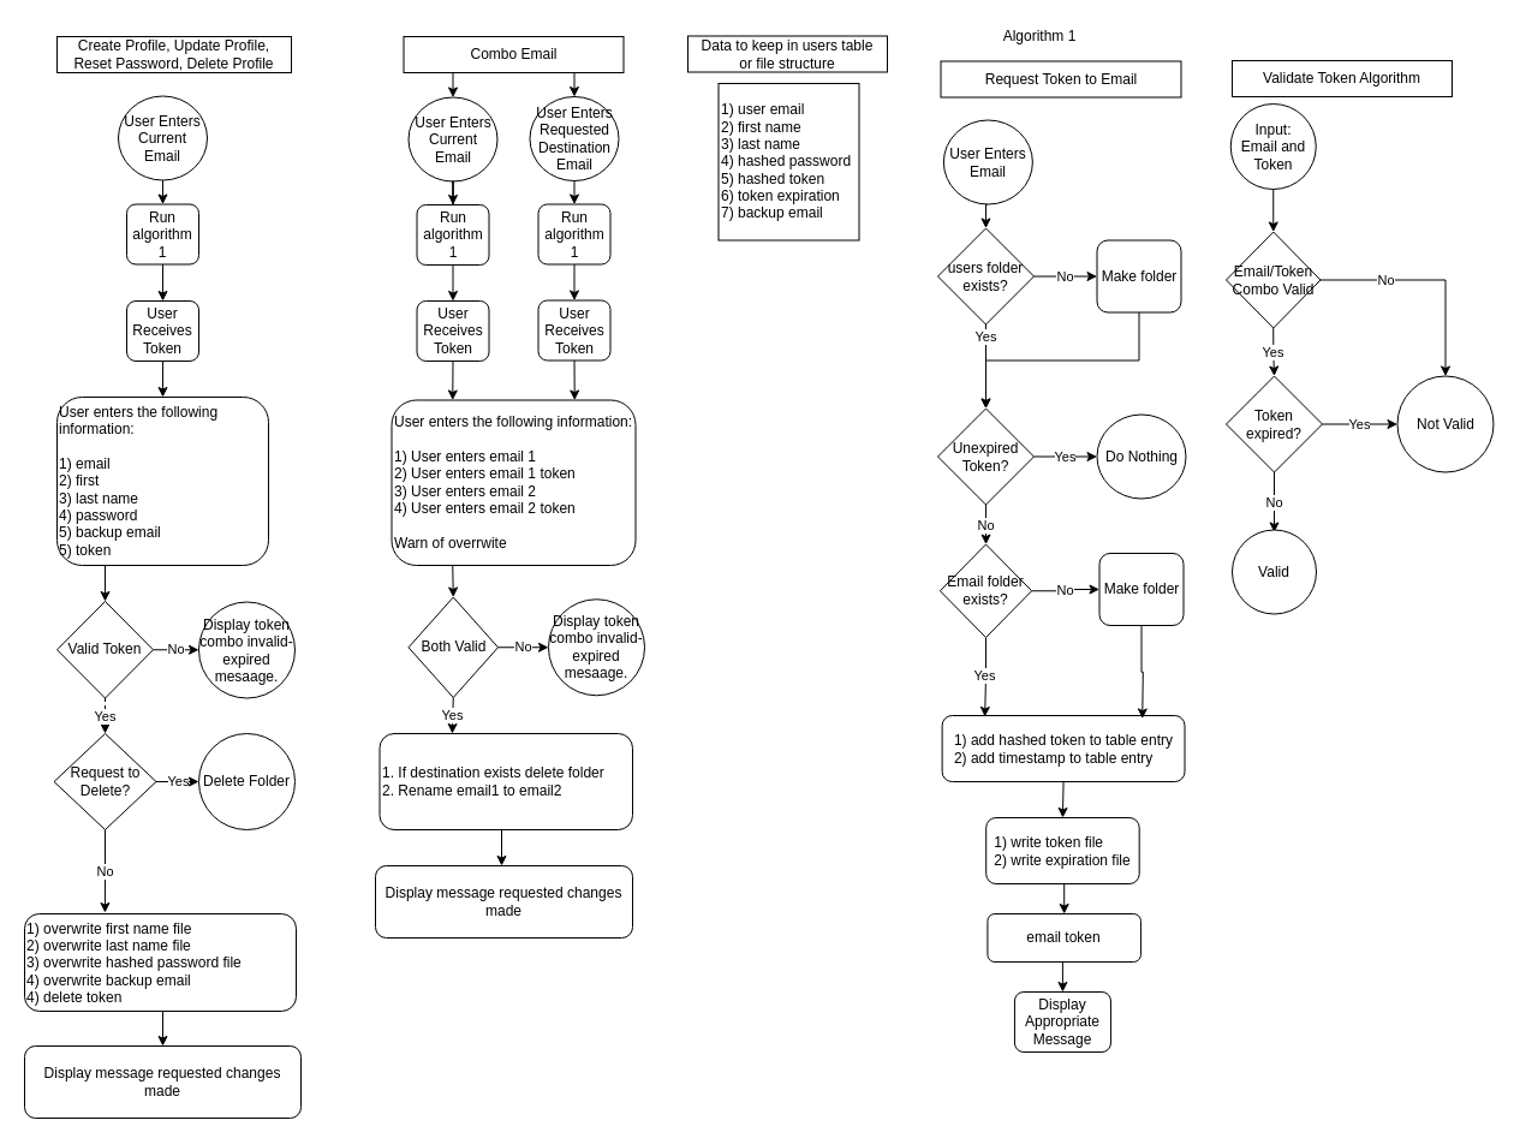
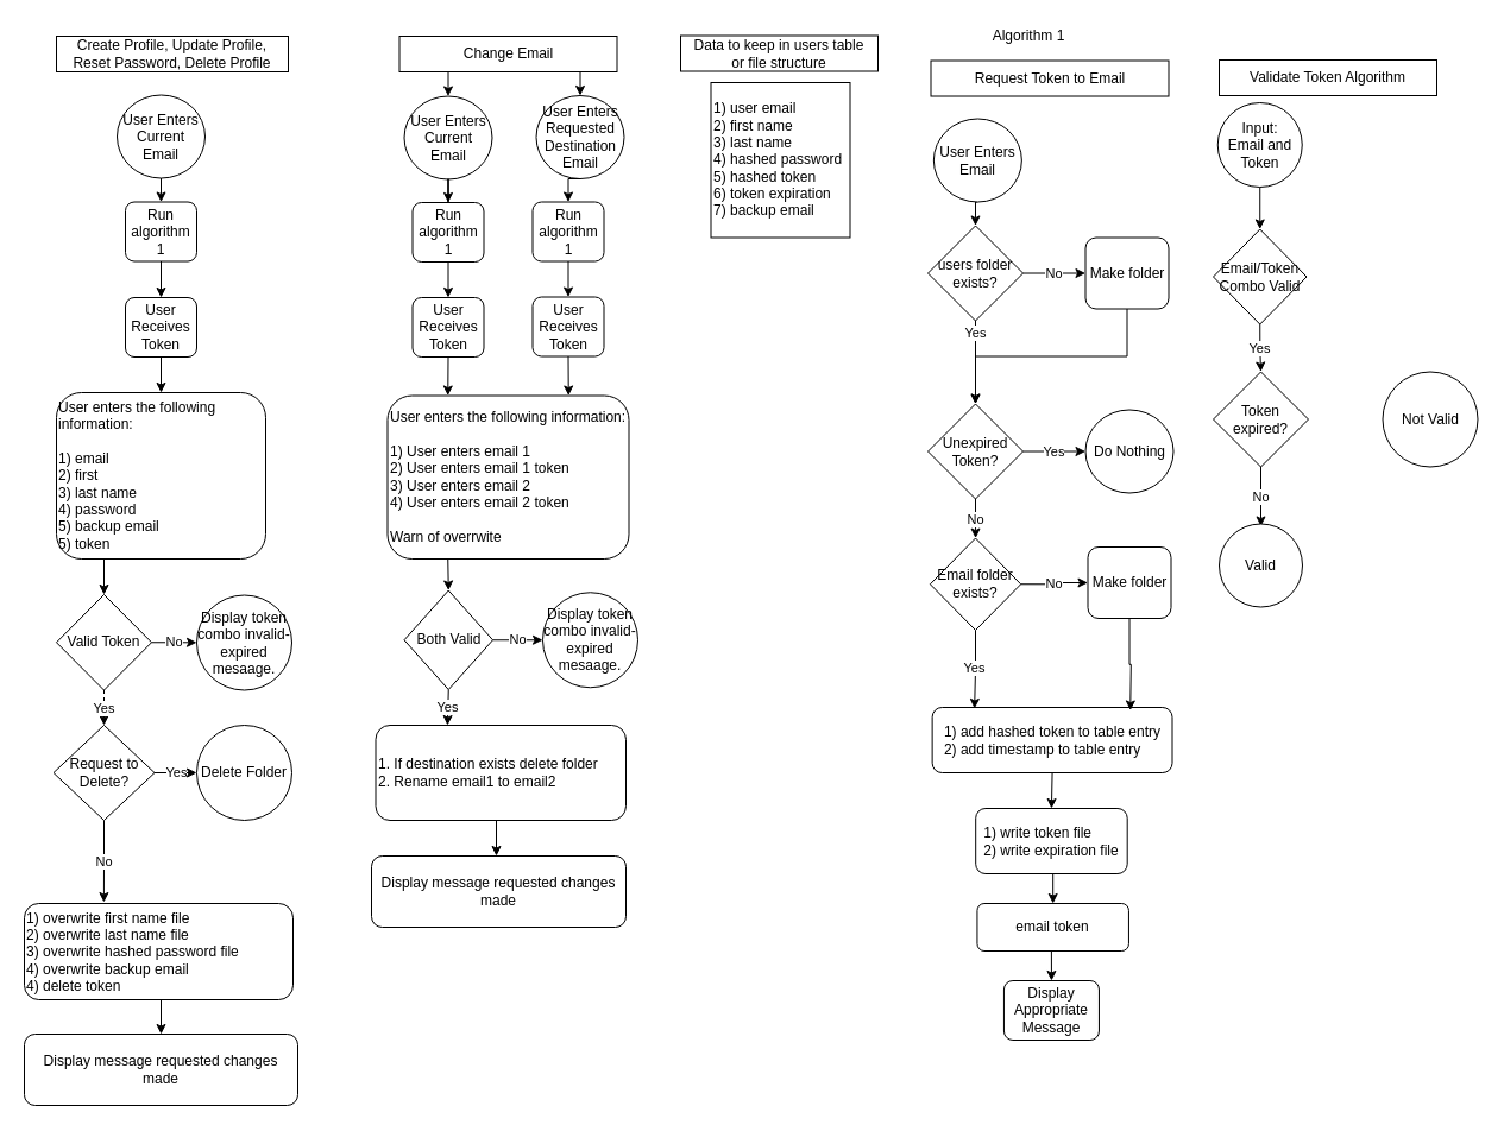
  <mxCell id="0" />
  <mxCell id="1" parent="0" />
  <mxCell id="2" value="Request Token to Email" style="rounded=0;whiteSpace=wrap;html=1;align=center;" parent="1" vertex="1"><mxGeometry x="782.5" y="50.5" width="200" height="30" as="geometry" /></mxCell>
  <mxCell id="3" value="1) user email&lt;br&gt;2) first name&lt;br&gt;3) last name&lt;br&gt;4) hashed password&lt;br&gt;5) hashed token&lt;br&gt;6) token expiration&lt;br&gt;7) backup email&lt;br&gt;&lt;div style=&quot;text-align: justify&quot;&gt;&lt;/div&gt;" style="rounded=0;whiteSpace=wrap;html=1;align=left;" parent="1" vertex="1"><mxGeometry x="597.5" y="69" width="117" height="130.5" as="geometry" /></mxCell>
  <mxCell id="4" style="edgeStyle=orthogonalEdgeStyle;rounded=0;orthogonalLoop=1;jettySize=auto;html=1;exitX=0.5;exitY=1;exitDx=0;exitDy=0;entryX=0.5;entryY=0;entryDx=0;entryDy=0;" edge="1" parent="1" source="5" target="48"><mxGeometry relative="1" as="geometry"><Array as="points"><mxPoint x="87" y="450" /></Array></mxGeometry></mxCell>
  <mxCell id="5" value="User enters the following information:&lt;br&gt;&lt;br&gt;1) email&lt;br&gt;2) first&lt;br&gt;3) last name&lt;br&gt;4) password&lt;br&gt;5) backup email&lt;br&gt;5) token" style="rounded=1;whiteSpace=wrap;html=1;align=left;" parent="1" vertex="1"><mxGeometry x="47" y="330" width="176" height="140" as="geometry" /></mxCell>
  <mxCell id="6" value="No" style="edgeStyle=orthogonalEdgeStyle;rounded=0;orthogonalLoop=1;jettySize=auto;html=1;exitX=0.5;exitY=1;exitDx=0;exitDy=0;entryX=0.5;entryY=0;entryDx=0;entryDy=0;" parent="1" source="8" edge="1"><mxGeometry relative="1" as="geometry"><mxPoint x="1060" y="442.5" as="targetPoint" /></mxGeometry></mxCell>
- <mxCell id="7" value="Yes" style="edgeStyle=orthogonalEdgeStyle;rounded=0;orthogonalLoop=1;jettySize=auto;html=1;exitX=1;exitY=0.5;exitDx=0;exitDy=0;entryX=0;entryY=0.5;entryDx=0;entryDy=0;" parent="1" source="8" target="34" edge="1"><mxGeometry relative="1" as="geometry" /></mxCell>
  <mxCell id="8" value="Token expired?" style="rhombus;whiteSpace=wrap;html=1;" parent="1" vertex="1"><mxGeometry x="1020" y="312.5" width="80" height="80" as="geometry" /></mxCell>
  <mxCell id="9" style="edgeStyle=orthogonalEdgeStyle;rounded=0;orthogonalLoop=1;jettySize=auto;html=1;exitX=0.5;exitY=1;exitDx=0;exitDy=0;entryX=0.5;entryY=0;entryDx=0;entryDy=0;" edge="1" parent="1" source="10" target="55"><mxGeometry relative="1" as="geometry" /></mxCell>
  <mxCell id="10" value="1) overwrite first name file&lt;br&gt;2) overwrite last name file&lt;br&gt;3) overwrite hashed password file&lt;br&gt;4) overwrite backup email&lt;br&gt;4) delete token" style="rounded=1;whiteSpace=wrap;html=1;align=left;" parent="1" vertex="1"><mxGeometry x="20" y="760" width="226" height="81" as="geometry" /></mxCell>
  <mxCell id="11" value="Create Profile, Update Profile, Reset Password, Delete Profile" style="rounded=0;whiteSpace=wrap;html=1;align=center;" parent="1" vertex="1"><mxGeometry x="47" y="30" width="195" height="30" as="geometry" /></mxCell>
  <mxCell id="12" value="&lt;span&gt;Data to keep in users table&lt;/span&gt;&lt;br&gt;&lt;span&gt;or file structure&lt;/span&gt;" style="rounded=0;whiteSpace=wrap;html=1;align=center;" parent="1" vertex="1"><mxGeometry x="572" y="29.5" width="166" height="30" as="geometry" /></mxCell>
  <mxCell id="13" value="Yes" style="edgeStyle=orthogonalEdgeStyle;rounded=0;orthogonalLoop=1;jettySize=auto;html=1;exitX=0.5;exitY=1;exitDx=0;exitDy=0;entryX=0.5;entryY=0;entryDx=0;entryDy=0;" parent="1" source="15" target="8" edge="1"><mxGeometry relative="1" as="geometry" /></mxCell>
- <mxCell id="14" value="No" style="edgeStyle=orthogonalEdgeStyle;rounded=0;orthogonalLoop=1;jettySize=auto;html=1;exitX=1;exitY=0.5;exitDx=0;exitDy=0;entryX=0.5;entryY=0;entryDx=0;entryDy=0;" parent="1" source="15" target="34" edge="1"><mxGeometry x="-0.413" relative="1" as="geometry"><mxPoint as="offset" /></mxGeometry></mxCell>
  <mxCell id="15" value="Email/Token Combo Valid" style="rhombus;whiteSpace=wrap;html=1;" parent="1" vertex="1"><mxGeometry x="1020" y="192.5" width="78.5" height="80" as="geometry" /></mxCell>
  <mxCell id="16" style="edgeStyle=orthogonalEdgeStyle;rounded=0;orthogonalLoop=1;jettySize=auto;html=1;exitX=0.5;exitY=1;exitDx=0;exitDy=0;entryX=0.5;entryY=0;entryDx=0;entryDy=0;" parent="1" source="17" target="37" edge="1"><mxGeometry relative="1" as="geometry" /></mxCell>
  <mxCell id="17" value="User Enters Email" style="ellipse;whiteSpace=wrap;html=1;" parent="1" vertex="1"><mxGeometry x="784.87" y="99.5" width="74" height="70" as="geometry" /></mxCell>
  <mxCell id="18" value="Yes" style="edgeStyle=orthogonalEdgeStyle;rounded=0;orthogonalLoop=1;jettySize=auto;html=1;exitX=1;exitY=0.5;exitDx=0;exitDy=0;entryX=0;entryY=0.5;entryDx=0;entryDy=0;" parent="1" source="20" target="21" edge="1"><mxGeometry relative="1" as="geometry" /></mxCell>
  <mxCell id="19" value="No" style="edgeStyle=orthogonalEdgeStyle;rounded=0;orthogonalLoop=1;jettySize=auto;html=1;exitX=0.5;exitY=1;exitDx=0;exitDy=0;" parent="1" source="20" target="31" edge="1"><mxGeometry relative="1" as="geometry" /></mxCell>
  <mxCell id="20" value="Unexpired Token?" style="rhombus;whiteSpace=wrap;html=1;" parent="1" vertex="1"><mxGeometry x="780" y="339.5" width="80" height="80" as="geometry" /></mxCell>
  <mxCell id="21" value="Do Nothing" style="ellipse;whiteSpace=wrap;html=1;" parent="1" vertex="1"><mxGeometry x="912.5" y="344.5" width="74" height="70" as="geometry" /></mxCell>
  <mxCell id="22" style="edgeStyle=orthogonalEdgeStyle;rounded=0;orthogonalLoop=1;jettySize=auto;html=1;exitX=0.5;exitY=1;exitDx=0;exitDy=0;entryX=0.5;entryY=0;entryDx=0;entryDy=0;" parent="1" source="23" target="25" edge="1"><mxGeometry relative="1" as="geometry" /></mxCell>
  <mxCell id="23" value="&lt;div style=&quot;text-align: left&quot;&gt;&lt;span&gt;1) write token file&lt;/span&gt;&lt;/div&gt;&lt;div style=&quot;text-align: left&quot;&gt;&lt;span&gt;2) write expiration file&lt;/span&gt;&lt;/div&gt;" style="rounded=1;whiteSpace=wrap;html=1;" parent="1" vertex="1"><mxGeometry x="820.19" y="680" width="127.5" height="55" as="geometry" /></mxCell>
  <mxCell id="24" style="edgeStyle=orthogonalEdgeStyle;rounded=0;orthogonalLoop=1;jettySize=auto;html=1;exitX=0.5;exitY=1;exitDx=0;exitDy=0;entryX=0.5;entryY=0;entryDx=0;entryDy=0;" parent="1" source="25" target="26" edge="1"><mxGeometry relative="1" as="geometry" /></mxCell>
  <mxCell id="25" value="email token" style="rounded=1;whiteSpace=wrap;html=1;" parent="1" vertex="1"><mxGeometry x="821.44" y="760" width="127.5" height="40" as="geometry" /></mxCell>
  <mxCell id="26" value="Display Appropriate Message" style="rounded=1;whiteSpace=wrap;html=1;" parent="1" vertex="1"><mxGeometry x="843.94" y="825" width="80" height="50" as="geometry" /></mxCell>
  <mxCell id="27" style="edgeStyle=orthogonalEdgeStyle;rounded=0;orthogonalLoop=1;jettySize=auto;html=1;exitX=0.5;exitY=1;exitDx=0;exitDy=0;entryX=0.5;entryY=0;entryDx=0;entryDy=0;" parent="1" source="28" target="23" edge="1"><mxGeometry relative="1" as="geometry" /></mxCell>
  <mxCell id="28" value="&lt;div style=&quot;text-align: left&quot;&gt;&lt;span&gt;1) add hashed token to table entry&lt;/span&gt;&lt;/div&gt;&lt;div style=&quot;text-align: left&quot;&gt;&lt;span&gt;2) add timestamp to table entry&lt;/span&gt;&lt;/div&gt;" style="rounded=1;whiteSpace=wrap;html=1;" parent="1" vertex="1"><mxGeometry x="783.63" y="595" width="201.87" height="55" as="geometry" /></mxCell>
  <mxCell id="29" value="No" style="edgeStyle=orthogonalEdgeStyle;rounded=0;orthogonalLoop=1;jettySize=auto;html=1;exitX=1;exitY=0.5;exitDx=0;exitDy=0;entryX=0;entryY=0.5;entryDx=0;entryDy=0;" parent="1" source="31" target="33" edge="1"><mxGeometry relative="1" as="geometry" /></mxCell>
  <mxCell id="30" value="Yes" style="edgeStyle=orthogonalEdgeStyle;rounded=0;orthogonalLoop=1;jettySize=auto;html=1;exitX=0.5;exitY=1;exitDx=0;exitDy=0;entryX=0.176;entryY=0.018;entryDx=0;entryDy=0;entryPerimeter=0;" parent="1" source="31" target="28" edge="1"><mxGeometry relative="1" as="geometry" /></mxCell>
  <mxCell id="31" value="Email folder exists?" style="rhombus;whiteSpace=wrap;html=1;" parent="1" vertex="1"><mxGeometry x="781.88" y="452.5" width="76.25" height="77.5" as="geometry" /></mxCell>
  <mxCell id="32" style="edgeStyle=orthogonalEdgeStyle;rounded=0;orthogonalLoop=1;jettySize=auto;html=1;exitX=0.5;exitY=1;exitDx=0;exitDy=0;" parent="1" source="33" edge="1"><mxGeometry relative="1" as="geometry"><mxPoint x="950.25" y="597.5" as="targetPoint" /></mxGeometry></mxCell>
  <mxCell id="33" value="Make folder" style="rounded=1;whiteSpace=wrap;html=1;" parent="1" vertex="1"><mxGeometry x="914.5" y="460" width="70" height="60" as="geometry" /></mxCell>
  <mxCell id="34" value="&lt;span&gt;Not Valid&lt;/span&gt;" style="ellipse;whiteSpace=wrap;html=1;aspect=fixed;" parent="1" vertex="1"><mxGeometry x="1162.5" y="312.5" width="80" height="80" as="geometry" /></mxCell>
  <mxCell id="35" value="Yes&lt;br&gt;" style="edgeStyle=orthogonalEdgeStyle;rounded=0;orthogonalLoop=1;jettySize=auto;html=1;exitX=0.5;exitY=1;exitDx=0;exitDy=0;entryX=0.5;entryY=0;entryDx=0;entryDy=0;" parent="1" source="37" target="20" edge="1"><mxGeometry x="-0.714" relative="1" as="geometry"><mxPoint as="offset" /></mxGeometry></mxCell>
  <mxCell id="36" value="No" style="edgeStyle=orthogonalEdgeStyle;rounded=0;orthogonalLoop=1;jettySize=auto;html=1;exitX=1;exitY=0.5;exitDx=0;exitDy=0;entryX=0;entryY=0.5;entryDx=0;entryDy=0;" parent="1" source="37" target="39" edge="1"><mxGeometry relative="1" as="geometry" /></mxCell>
  <mxCell id="37" value="users folder exists?" style="rhombus;whiteSpace=wrap;html=1;" parent="1" vertex="1"><mxGeometry x="780" y="189.5" width="80" height="80" as="geometry" /></mxCell>
  <mxCell id="38" style="edgeStyle=orthogonalEdgeStyle;rounded=0;orthogonalLoop=1;jettySize=auto;html=1;exitX=0.5;exitY=1;exitDx=0;exitDy=0;" parent="1" source="39" target="20" edge="1"><mxGeometry relative="1" as="geometry" /></mxCell>
  <mxCell id="39" value="Make folder" style="rounded=1;whiteSpace=wrap;html=1;" parent="1" vertex="1"><mxGeometry x="912.5" y="199.5" width="70" height="60" as="geometry" /></mxCell>
  <mxCell id="40" value="Algorithm 1" style="text;html=1;strokeColor=none;fillColor=none;align=center;verticalAlign=middle;whiteSpace=wrap;rounded=0;" vertex="1" parent="1"><mxGeometry x="830.12" y="20" width="70" height="20" as="geometry" /></mxCell>
  <mxCell id="41" value="Valid" style="ellipse;whiteSpace=wrap;html=1;aspect=fixed;" vertex="1" parent="1"><mxGeometry x="1025" y="440.5" width="70" height="70" as="geometry" /></mxCell>
  <mxCell id="42" style="edgeStyle=orthogonalEdgeStyle;rounded=0;orthogonalLoop=1;jettySize=auto;html=1;exitX=0.5;exitY=1;exitDx=0;exitDy=0;entryX=0.5;entryY=0;entryDx=0;entryDy=0;" edge="1" parent="1" source="43" target="15"><mxGeometry relative="1" as="geometry" /></mxCell>
  <mxCell id="43" value="Input:&lt;br&gt;Email and&lt;br&gt;Token" style="ellipse;whiteSpace=wrap;html=1;aspect=fixed;" vertex="1" parent="1"><mxGeometry x="1023.75" y="86" width="71" height="71" as="geometry" /></mxCell>
  <mxCell id="44" value="Validate Token Algorithm" style="rounded=0;whiteSpace=wrap;html=1;" vertex="1" parent="1"><mxGeometry x="1025" y="50" width="183" height="30" as="geometry" /></mxCell>
  <mxCell id="45" value="&lt;span&gt;Display token combo invalid- expired mesaage.&lt;/span&gt;" style="ellipse;whiteSpace=wrap;html=1;aspect=fixed;" vertex="1" parent="1"><mxGeometry x="165" y="500.5" width="80" height="80" as="geometry" /></mxCell>
  <mxCell id="46" value="No" style="edgeStyle=orthogonalEdgeStyle;rounded=0;orthogonalLoop=1;jettySize=auto;html=1;exitX=1;exitY=0.5;exitDx=0;exitDy=0;entryX=0;entryY=0.5;entryDx=0;entryDy=0;" edge="1" parent="1" source="48" target="45"><mxGeometry relative="1" as="geometry" /></mxCell>
  <mxCell id="47" value="Yes" style="edgeStyle=orthogonalEdgeStyle;rounded=0;orthogonalLoop=1;jettySize=auto;html=1;exitX=0.5;exitY=1;exitDx=0;exitDy=0;dashed=1;" edge="1" parent="1" source="48" target="82"><mxGeometry relative="1" as="geometry" /></mxCell>
  <mxCell id="48" value="Valid Token" style="rhombus;whiteSpace=wrap;html=1;" vertex="1" parent="1"><mxGeometry x="47" y="500" width="80" height="80.5" as="geometry" /></mxCell>
  <mxCell id="49" style="edgeStyle=orthogonalEdgeStyle;rounded=0;orthogonalLoop=1;jettySize=auto;html=1;exitX=0.5;exitY=1;exitDx=0;exitDy=0;entryX=0.5;entryY=0;entryDx=0;entryDy=0;" edge="1" parent="1" source="50" target="52"><mxGeometry relative="1" as="geometry" /></mxCell>
  <mxCell id="50" value="User Enters Current Email" style="ellipse;whiteSpace=wrap;html=1;" vertex="1" parent="1"><mxGeometry x="98" y="79.5" width="74" height="70" as="geometry" /></mxCell>
  <mxCell id="51" style="edgeStyle=orthogonalEdgeStyle;rounded=0;orthogonalLoop=1;jettySize=auto;html=1;exitX=0.5;exitY=1;exitDx=0;exitDy=0;entryX=0.5;entryY=0;entryDx=0;entryDy=0;" edge="1" parent="1" source="52" target="54"><mxGeometry relative="1" as="geometry" /></mxCell>
  <mxCell id="52" value="Run algorithm 1" style="rounded=1;whiteSpace=wrap;html=1;" vertex="1" parent="1"><mxGeometry x="105" y="169.5" width="60" height="50" as="geometry" /></mxCell>
  <mxCell id="53" style="edgeStyle=orthogonalEdgeStyle;rounded=0;orthogonalLoop=1;jettySize=auto;html=1;exitX=0.5;exitY=1;exitDx=0;exitDy=0;entryX=0.5;entryY=0;entryDx=0;entryDy=0;" edge="1" parent="1" source="54" target="5"><mxGeometry relative="1" as="geometry" /></mxCell>
  <mxCell id="54" value="User Receives Token" style="rounded=1;whiteSpace=wrap;html=1;" vertex="1" parent="1"><mxGeometry x="105" y="250" width="60" height="50" as="geometry" /></mxCell>
  <mxCell id="55" value="Display message requested changes made" style="rounded=1;whiteSpace=wrap;html=1;shadow=0;gradientColor=none;" vertex="1" parent="1"><mxGeometry x="20" y="870" width="230" height="60" as="geometry" /></mxCell>
- <mxCell id="56" value="Combo Email" style="rounded=0;whiteSpace=wrap;html=1;" vertex="1" parent="1"><mxGeometry x="335.5" y="30" width="183" height="30" as="geometry" /></mxCell>
+ <mxCell id="56" value="Change Email" style="rounded=0;whiteSpace=wrap;html=1;" vertex="1" parent="1"><mxGeometry x="335.5" y="30" width="183" height="30" as="geometry" /></mxCell>
  <mxCell id="57" value="User Enters Current Email" style="ellipse;whiteSpace=wrap;html=1;" vertex="1" parent="1"><mxGeometry x="339.5" y="80.5" width="74" height="70" as="geometry" /></mxCell>
  <mxCell id="58" style="edgeStyle=orthogonalEdgeStyle;rounded=0;orthogonalLoop=1;jettySize=auto;html=1;exitX=0.25;exitY=1;exitDx=0;exitDy=0;entryX=0.5;entryY=0;entryDx=0;entryDy=0;" edge="1" parent="1" source="56" target="57"><mxGeometry relative="1" as="geometry" /></mxCell>
- <mxCell id="59" value="User Enters Requested Destination Email" style="ellipse;whiteSpace=wrap;html=1;" vertex="1" parent="1"><mxGeometry x="440.5" y="80" width="74" height="70" as="geometry" /></mxCell>
+ <mxCell id="59" value="User Enters Requested Destination Email" style="ellipse;whiteSpace=wrap;html=1;" vertex="1" parent="1"><mxGeometry x="450.5" y="80" width="74" height="70" as="geometry" /></mxCell>
  <mxCell id="60" style="edgeStyle=orthogonalEdgeStyle;rounded=0;orthogonalLoop=1;jettySize=auto;html=1;exitX=0.75;exitY=1;exitDx=0;exitDy=0;entryX=0.5;entryY=0;entryDx=0;entryDy=0;" edge="1" parent="1" source="56" target="59"><mxGeometry relative="1" as="geometry" /></mxCell>
  <mxCell id="61" value="Run algorithm 1" style="rounded=1;whiteSpace=wrap;html=1;" vertex="1" parent="1"><mxGeometry x="346.5" y="170" width="60" height="50" as="geometry" /></mxCell>
  <mxCell id="62" style="edgeStyle=orthogonalEdgeStyle;rounded=0;orthogonalLoop=1;jettySize=auto;html=1;exitX=0.5;exitY=1;exitDx=0;exitDy=0;" edge="1" parent="1" source="57" target="61"><mxGeometry relative="1" as="geometry" /></mxCell>
  <mxCell id="63" value="Run algorithm 1" style="rounded=1;whiteSpace=wrap;html=1;" vertex="1" parent="1"><mxGeometry x="447.5" y="169.5" width="60" height="50" as="geometry" /></mxCell>
  <mxCell id="64" style="edgeStyle=orthogonalEdgeStyle;rounded=0;orthogonalLoop=1;jettySize=auto;html=1;exitX=0.5;exitY=1;exitDx=0;exitDy=0;entryX=0.5;entryY=0;entryDx=0;entryDy=0;" edge="1" parent="1" source="59" target="63"><mxGeometry relative="1" as="geometry" /></mxCell>
  <mxCell id="65" value="&lt;span&gt;User enters the following information:&lt;br&gt;&lt;br&gt;1) User enters email 1&lt;/span&gt;&lt;br&gt;&lt;span&gt;2) User enters email 1 token&lt;/span&gt;&lt;br&gt;&lt;span&gt;3) User enters email 2&lt;/span&gt;&lt;br&gt;&lt;span&gt;4) User enters email 2 token&lt;br&gt;&lt;br&gt;Warn of overrwite&lt;br&gt;&lt;/span&gt;" style="rounded=1;whiteSpace=wrap;html=1;align=left;" vertex="1" parent="1"><mxGeometry x="325.5" y="332.5" width="203" height="137.5" as="geometry" /></mxCell>
  <mxCell id="66" style="edgeStyle=orthogonalEdgeStyle;rounded=0;orthogonalLoop=1;jettySize=auto;html=1;exitX=0.5;exitY=1;exitDx=0;exitDy=0;" edge="1" parent="1"><mxGeometry relative="1" as="geometry"><mxPoint x="418.75" y="690" as="sourcePoint" /><mxPoint x="417" y="720" as="targetPoint" /></mxGeometry></mxCell>
  <mxCell id="67" value="1. If destination exists delete folder&lt;br&gt;2. Rename email1 to email2" style="rounded=1;whiteSpace=wrap;html=1;align=left;" vertex="1" parent="1"><mxGeometry x="315.5" y="610" width="210.5" height="80" as="geometry" /></mxCell>
  <mxCell id="68" value="Yes" style="edgeStyle=orthogonalEdgeStyle;rounded=0;orthogonalLoop=1;jettySize=auto;html=1;exitX=0.5;exitY=1;exitDx=0;exitDy=0;entryX=0.287;entryY=0;entryDx=0;entryDy=0;entryPerimeter=0;" edge="1" parent="1" source="69" target="67"><mxGeometry relative="1" as="geometry" /></mxCell>
  <mxCell id="69" value="Both Valid" style="rhombus;whiteSpace=wrap;html=1;" vertex="1" parent="1"><mxGeometry x="339.5" y="496.5" width="74.5" height="83.5" as="geometry" /></mxCell>
  <mxCell id="70" style="edgeStyle=orthogonalEdgeStyle;rounded=0;orthogonalLoop=1;jettySize=auto;html=1;exitX=0.25;exitY=1;exitDx=0;exitDy=0;entryX=0.5;entryY=0;entryDx=0;entryDy=0;" edge="1" parent="1" source="65" target="69"><mxGeometry relative="1" as="geometry" /></mxCell>
  <mxCell id="71" style="edgeStyle=orthogonalEdgeStyle;rounded=0;orthogonalLoop=1;jettySize=auto;html=1;exitX=0.5;exitY=1;exitDx=0;exitDy=0;entryX=0.25;entryY=0;entryDx=0;entryDy=0;" edge="1" parent="1" source="72" target="65"><mxGeometry relative="1" as="geometry" /></mxCell>
  <mxCell id="72" value="User Receives Token" style="rounded=1;whiteSpace=wrap;html=1;" vertex="1" parent="1"><mxGeometry x="346.5" y="250" width="60" height="50" as="geometry" /></mxCell>
  <mxCell id="73" style="edgeStyle=orthogonalEdgeStyle;rounded=0;orthogonalLoop=1;jettySize=auto;html=1;exitX=0.5;exitY=1;exitDx=0;exitDy=0;entryX=0.5;entryY=0;entryDx=0;entryDy=0;" edge="1" parent="1" source="61" target="72"><mxGeometry relative="1" as="geometry" /></mxCell>
  <mxCell id="74" style="edgeStyle=orthogonalEdgeStyle;rounded=0;orthogonalLoop=1;jettySize=auto;html=1;exitX=0.5;exitY=1;exitDx=0;exitDy=0;entryX=0.75;entryY=0;entryDx=0;entryDy=0;" edge="1" parent="1" source="75" target="65"><mxGeometry relative="1" as="geometry"><mxPoint x="469.559" y="1240.5" as="targetPoint" /></mxGeometry></mxCell>
  <mxCell id="75" value="User Receives Token" style="rounded=1;whiteSpace=wrap;html=1;" vertex="1" parent="1"><mxGeometry x="447.5" y="249.5" width="60" height="50" as="geometry" /></mxCell>
  <mxCell id="76" style="edgeStyle=orthogonalEdgeStyle;rounded=0;orthogonalLoop=1;jettySize=auto;html=1;exitX=0.5;exitY=1;exitDx=0;exitDy=0;entryX=0.5;entryY=0;entryDx=0;entryDy=0;" edge="1" parent="1" source="63" target="75"><mxGeometry relative="1" as="geometry" /></mxCell>
  <mxCell id="77" value="&lt;span&gt;Display token combo invalid- expired mesaage.&lt;/span&gt;" style="ellipse;whiteSpace=wrap;html=1;aspect=fixed;" vertex="1" parent="1"><mxGeometry x="456" y="498.25" width="80" height="80" as="geometry" /></mxCell>
  <mxCell id="78" value="No" style="edgeStyle=orthogonalEdgeStyle;rounded=0;orthogonalLoop=1;jettySize=auto;html=1;exitX=1;exitY=0.5;exitDx=0;exitDy=0;entryX=0;entryY=0.5;entryDx=0;entryDy=0;" edge="1" parent="1" source="69" target="77"><mxGeometry relative="1" as="geometry" /></mxCell>
  <mxCell id="79" value="Display message requested changes made" style="rounded=1;whiteSpace=wrap;html=1;shadow=0;gradientColor=none;" vertex="1" parent="1"><mxGeometry x="312" y="720" width="214" height="60" as="geometry" /></mxCell>
  <mxCell id="80" value="Yes" style="edgeStyle=orthogonalEdgeStyle;rounded=0;orthogonalLoop=1;jettySize=auto;html=1;exitX=1;exitY=0.5;exitDx=0;exitDy=0;entryX=0;entryY=0.5;entryDx=0;entryDy=0;" edge="1" parent="1" source="82" target="83"><mxGeometry relative="1" as="geometry" /></mxCell>
  <mxCell id="81" value="No" style="edgeStyle=orthogonalEdgeStyle;rounded=0;orthogonalLoop=1;jettySize=auto;html=1;exitX=0.5;exitY=1;exitDx=0;exitDy=0;entryX=0.296;entryY=-0.012;entryDx=0;entryDy=0;entryPerimeter=0;" edge="1" parent="1" source="82" target="10"><mxGeometry relative="1" as="geometry" /></mxCell>
  <mxCell id="82" value="Request to Delete?" style="rhombus;whiteSpace=wrap;html=1;shadow=0;gradientColor=none;" vertex="1" parent="1"><mxGeometry x="44.5" y="610" width="85" height="80" as="geometry" /></mxCell>
  <mxCell id="83" value="&lt;span&gt;Delete Folder&lt;/span&gt;" style="ellipse;whiteSpace=wrap;html=1;aspect=fixed;" vertex="1" parent="1"><mxGeometry x="165" y="610" width="80" height="80" as="geometry" /></mxCell>
